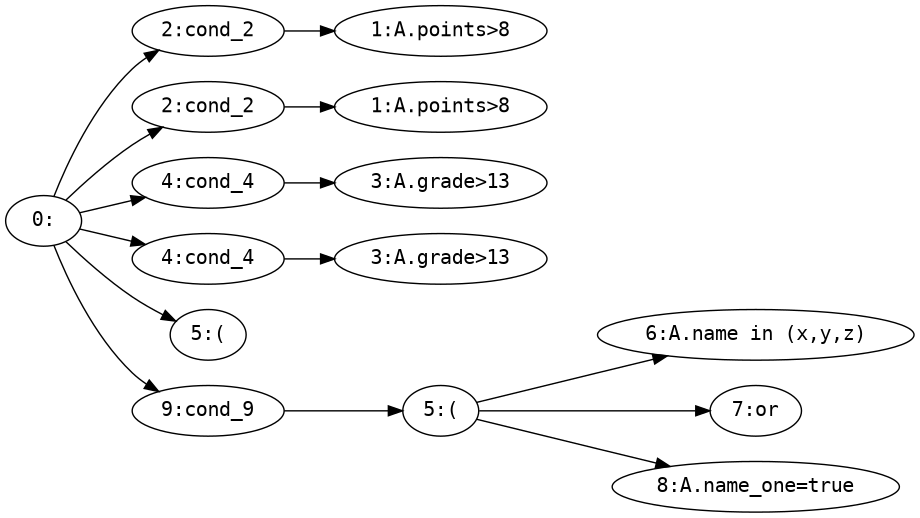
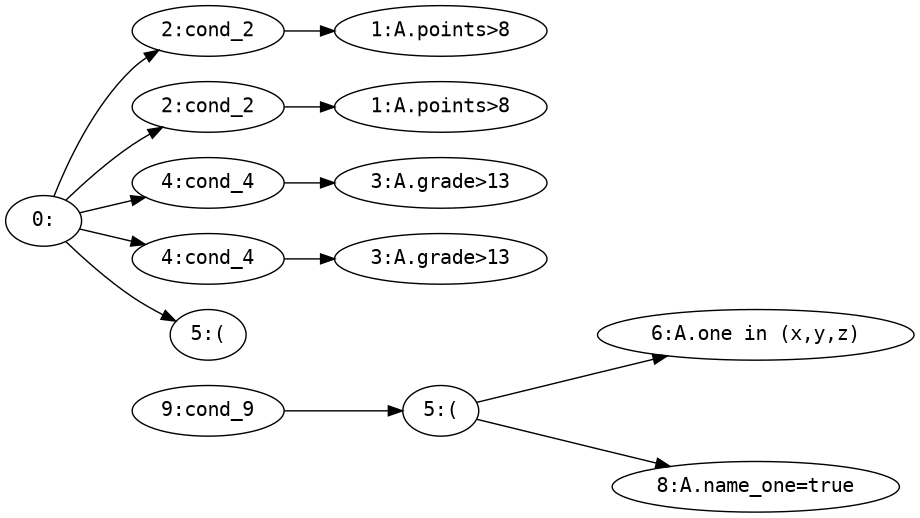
  digraph {
    fontname="DejaVu Sans Mono"
    rankdir=LR
    node [fontname="DejaVu Sans Mono"]
    edge [fontname="DejaVu Sans Mono"]
    n1 [label="0:"]
    n2 [label="2:cond_2"]
    n3 [label="2:cond_2"]
    n4 [label="4:cond_4"]
    n5 [label="4:cond_4"]
    n6 [label="5:("]
    n7 [label="9:cond_9"]
    n8 [label="1:A.points>8"]
    n9 [label="1:A.points>8"]
    n10 [label="3:A.grade>13"]
    n11 [label="3:A.grade>13"]
    n12 [label="5:("]
-   n13 [label="6:A.name in (x,y,z)"]
-   n14 [label="7:or"]
+   n13 [label="6:A.one in (x,y,z)"]
    n15 [label="8:A.name_one=true"]
    n1 -> n2
    n1 -> n3
    n1 -> n4
    n1 -> n5
    n1 -> n6
-   n1 -> n7
    n2 -> n8
    n3 -> n9
    n4 -> n10
    n5 -> n11
    n7 -> n12
    n12 -> n13
-   n12 -> n14
    n12 -> n15
  }
